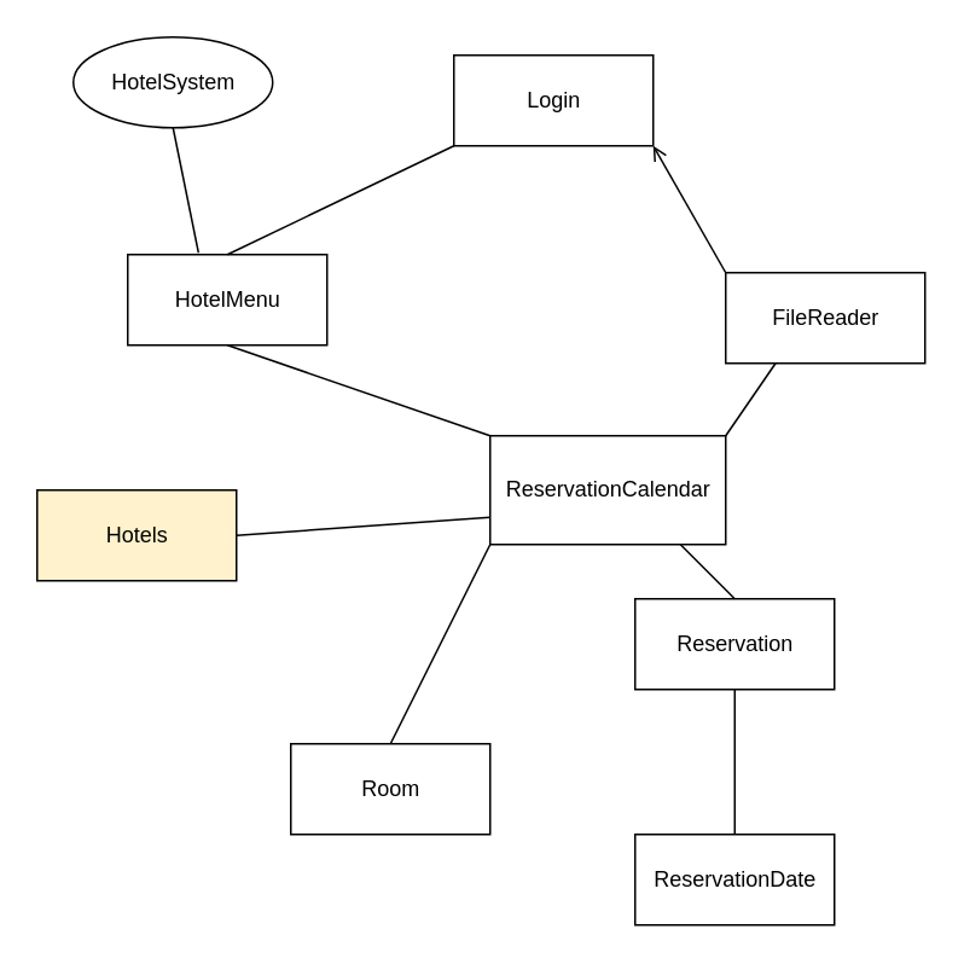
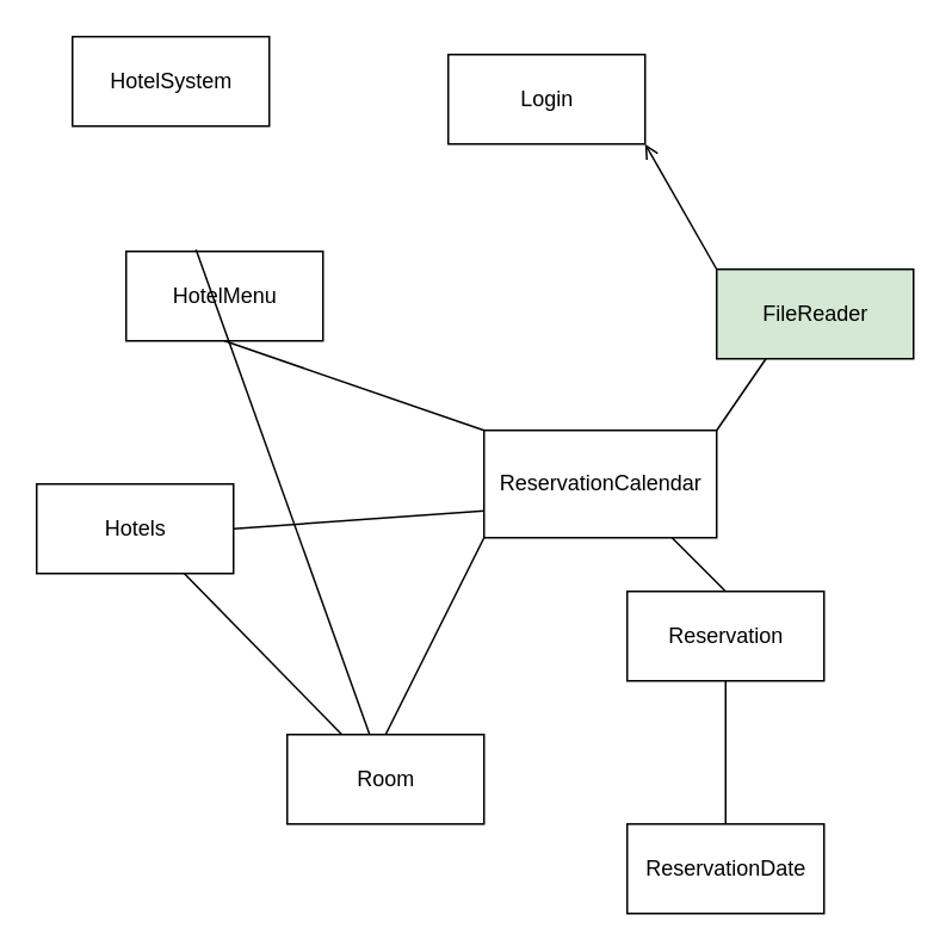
  <mxCell id="0" />
  <mxCell id="1" parent="0" />
  <mxCell id="2" value="Login" style="html=1;" vertex="1" parent="1"><mxGeometry x="250" y="30" width="110" height="50" as="geometry" /></mxCell>
- <mxCell id="3" value="HotelSystem" style="ellipse;html=1;" vertex="1" parent="1"><mxGeometry x="40" y="20" width="110" height="50" as="geometry" /></mxCell>
+ <mxCell id="3" value="HotelSystem" style="html=1;" vertex="1" parent="1"><mxGeometry x="40" y="20" width="110" height="50" as="geometry" /></mxCell>
  <mxCell id="4" value="Room" style="html=1;" vertex="1" parent="1"><mxGeometry x="160" y="410" width="110" height="50" as="geometry" /></mxCell>
- <mxCell id="5" value="Hotels" style="html=1;fillColor=#fff2cc;" vertex="1" parent="1"><mxGeometry x="20" y="270" width="110" height="50" as="geometry" /></mxCell>
+ <mxCell id="5" value="Hotels" style="html=1;" vertex="1" parent="1"><mxGeometry x="20" y="270" width="110" height="50" as="geometry" /></mxCell>
  <mxCell id="6" value="HotelMenu" style="html=1;" vertex="1" parent="1"><mxGeometry x="70" y="140" width="110" height="50" as="geometry" /></mxCell>
- <mxCell id="7" value="FileReader" style="html=1;" vertex="1" parent="1"><mxGeometry x="400" y="150" width="110" height="50" as="geometry" /></mxCell>
+ <mxCell id="7" value="FileReader" style="html=1;fillColor=#d5e8d4;" vertex="1" parent="1"><mxGeometry x="400" y="150" width="110" height="50" as="geometry" /></mxCell>
  <mxCell id="8" value="ReservationDate" style="html=1;" vertex="1" parent="1"><mxGeometry x="350" y="460" width="110" height="50" as="geometry" /></mxCell>
  <mxCell id="9" value="ReservationCalendar" style="html=1;" vertex="1" parent="1"><mxGeometry x="270" y="240" width="130" height="60" as="geometry" /></mxCell>
  <mxCell id="10" value="Reservation" style="html=1;" vertex="1" parent="1"><mxGeometry x="350" y="330" width="110" height="50" as="geometry" /></mxCell>
- <mxCell id="11" value="" style="endArrow=none;html=1;rounded=0;entryX=0.5;entryY=1;entryDx=0;entryDy=0;exitX=0.355;exitY=-0.02;exitDx=0;exitDy=0;exitPerimeter=0;" edge="1" parent="1" source="6" target="3"><mxGeometry width="50" height="50" relative="1" as="geometry"><mxPoint x="280" y="80" as="sourcePoint" /><mxPoint x="160" y="340" as="targetPoint" /></mxGeometry></mxCell>
+ <mxCell id="11" value="" style="endArrow=none;html=1;rounded=0;exitX=0.355;exitY=-0.02;exitDx=0;exitDy=0;exitPerimeter=0;" edge="1" parent="1" source="6" target="4"><mxGeometry width="50" height="50" relative="1" as="geometry"><mxPoint x="280" y="80" as="sourcePoint" /><mxPoint x="160" y="340" as="targetPoint" /></mxGeometry></mxCell>
  <mxCell id="12" value="" style="endArrow=none;html=1;rounded=0;exitX=0.808;exitY=1;exitDx=0;exitDy=0;entryX=0.5;entryY=0;entryDx=0;entryDy=0;exitPerimeter=0;" edge="1" parent="1" source="9" target="10"><mxGeometry width="50" height="50" relative="1" as="geometry"><mxPoint x="140" y="250" as="sourcePoint" /><mxPoint x="190" y="200" as="targetPoint" /></mxGeometry></mxCell>
  <mxCell id="13" value="" style="endArrow=none;html=1;rounded=0;exitX=1;exitY=0;exitDx=0;exitDy=0;entryX=0.25;entryY=1;entryDx=0;entryDy=0;" edge="1" parent="1" source="9" target="7"><mxGeometry width="50" height="50" relative="1" as="geometry"><mxPoint x="500" y="400" as="sourcePoint" /><mxPoint x="550" y="350" as="targetPoint" /></mxGeometry></mxCell>
- <mxCell id="14" value="" style="endArrow=none;html=1;rounded=0;entryX=0;entryY=1;entryDx=0;entryDy=0;exitX=0.5;exitY=0;exitDx=0;exitDy=0;" edge="1" parent="1" source="6" target="2"><mxGeometry width="50" height="50" relative="1" as="geometry"><mxPoint x="500" y="400" as="sourcePoint" /><mxPoint x="550" y="350" as="targetPoint" /></mxGeometry></mxCell>
  <mxCell id="15" value="" style="endArrow=open;html=1;rounded=0;entryX=1;entryY=1;entryDx=0;entryDy=0;exitX=0;exitY=0;exitDx=0;exitDy=0;" edge="1" parent="1" source="7" target="2"><mxGeometry width="50" height="50" relative="1" as="geometry"><mxPoint x="500" y="400" as="sourcePoint" /><mxPoint x="550" y="350" as="targetPoint" /></mxGeometry></mxCell>
  <mxCell id="16" value="" style="endArrow=none;html=1;rounded=0;exitX=0.5;exitY=1;exitDx=0;exitDy=0;entryX=0;entryY=0;entryDx=0;entryDy=0;" edge="1" parent="1" source="6" target="9"><mxGeometry width="50" height="50" relative="1" as="geometry"><mxPoint x="500" y="400" as="sourcePoint" /><mxPoint x="550" y="350" as="targetPoint" /></mxGeometry></mxCell>
  <mxCell id="17" value="" style="endArrow=none;html=1;rounded=0;exitX=0.5;exitY=0;exitDx=0;exitDy=0;entryX=0;entryY=1;entryDx=0;entryDy=0;" edge="1" parent="1" source="4" target="9"><mxGeometry width="50" height="50" relative="1" as="geometry"><mxPoint x="500" y="400" as="sourcePoint" /><mxPoint x="550" y="350" as="targetPoint" /><Array as="points" /></mxGeometry></mxCell>
  <mxCell id="18" value="" style="endArrow=none;html=1;rounded=0;exitX=1;exitY=0.5;exitDx=0;exitDy=0;entryX=0;entryY=0.75;entryDx=0;entryDy=0;" edge="1" parent="1" source="5" target="9"><mxGeometry width="50" height="50" relative="1" as="geometry"><mxPoint x="500" y="400" as="sourcePoint" /><mxPoint x="550" y="350" as="targetPoint" /></mxGeometry></mxCell>
  <mxCell id="19" value="" style="endArrow=none;html=1;rounded=0;exitX=0.5;exitY=1;exitDx=0;exitDy=0;entryX=0.5;entryY=0;entryDx=0;entryDy=0;" edge="1" parent="1" source="10" target="8"><mxGeometry width="50" height="50" relative="1" as="geometry"><mxPoint x="500" y="400" as="sourcePoint" /><mxPoint x="550" y="350" as="targetPoint" /></mxGeometry></mxCell>
+ <mxCell id="20" value="" style="endArrow=none;html=1;rounded=0;exitX=0.75;exitY=1;exitDx=0;exitDy=0;" edge="1" parent="1" source="5" target="4"><mxGeometry width="50" height="50" relative="1" as="geometry"><mxPoint x="270" y="380" as="sourcePoint" /><mxPoint x="320" y="330" as="targetPoint" /></mxGeometry></mxCell>
